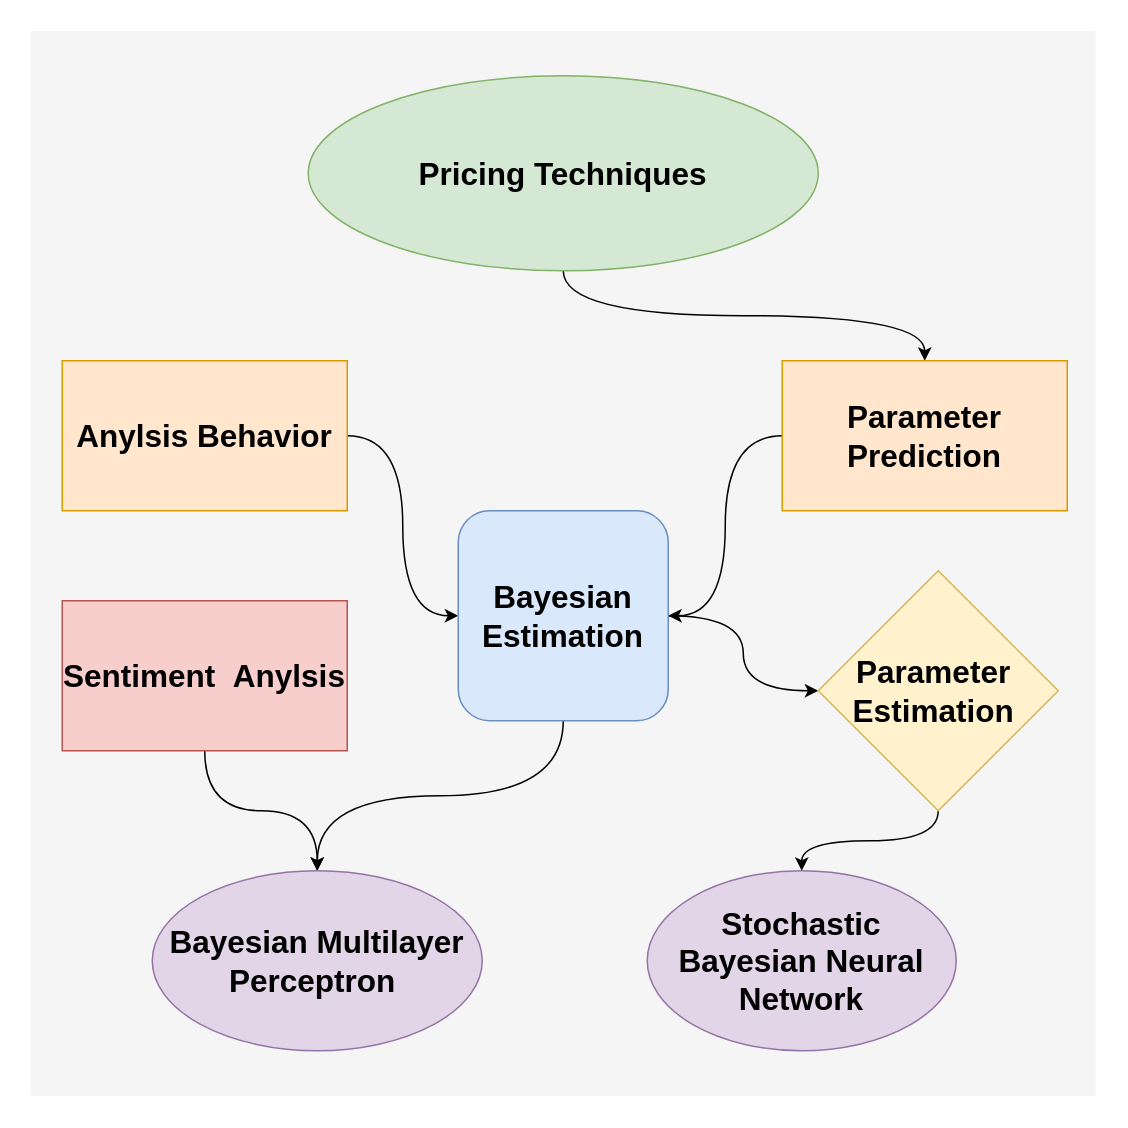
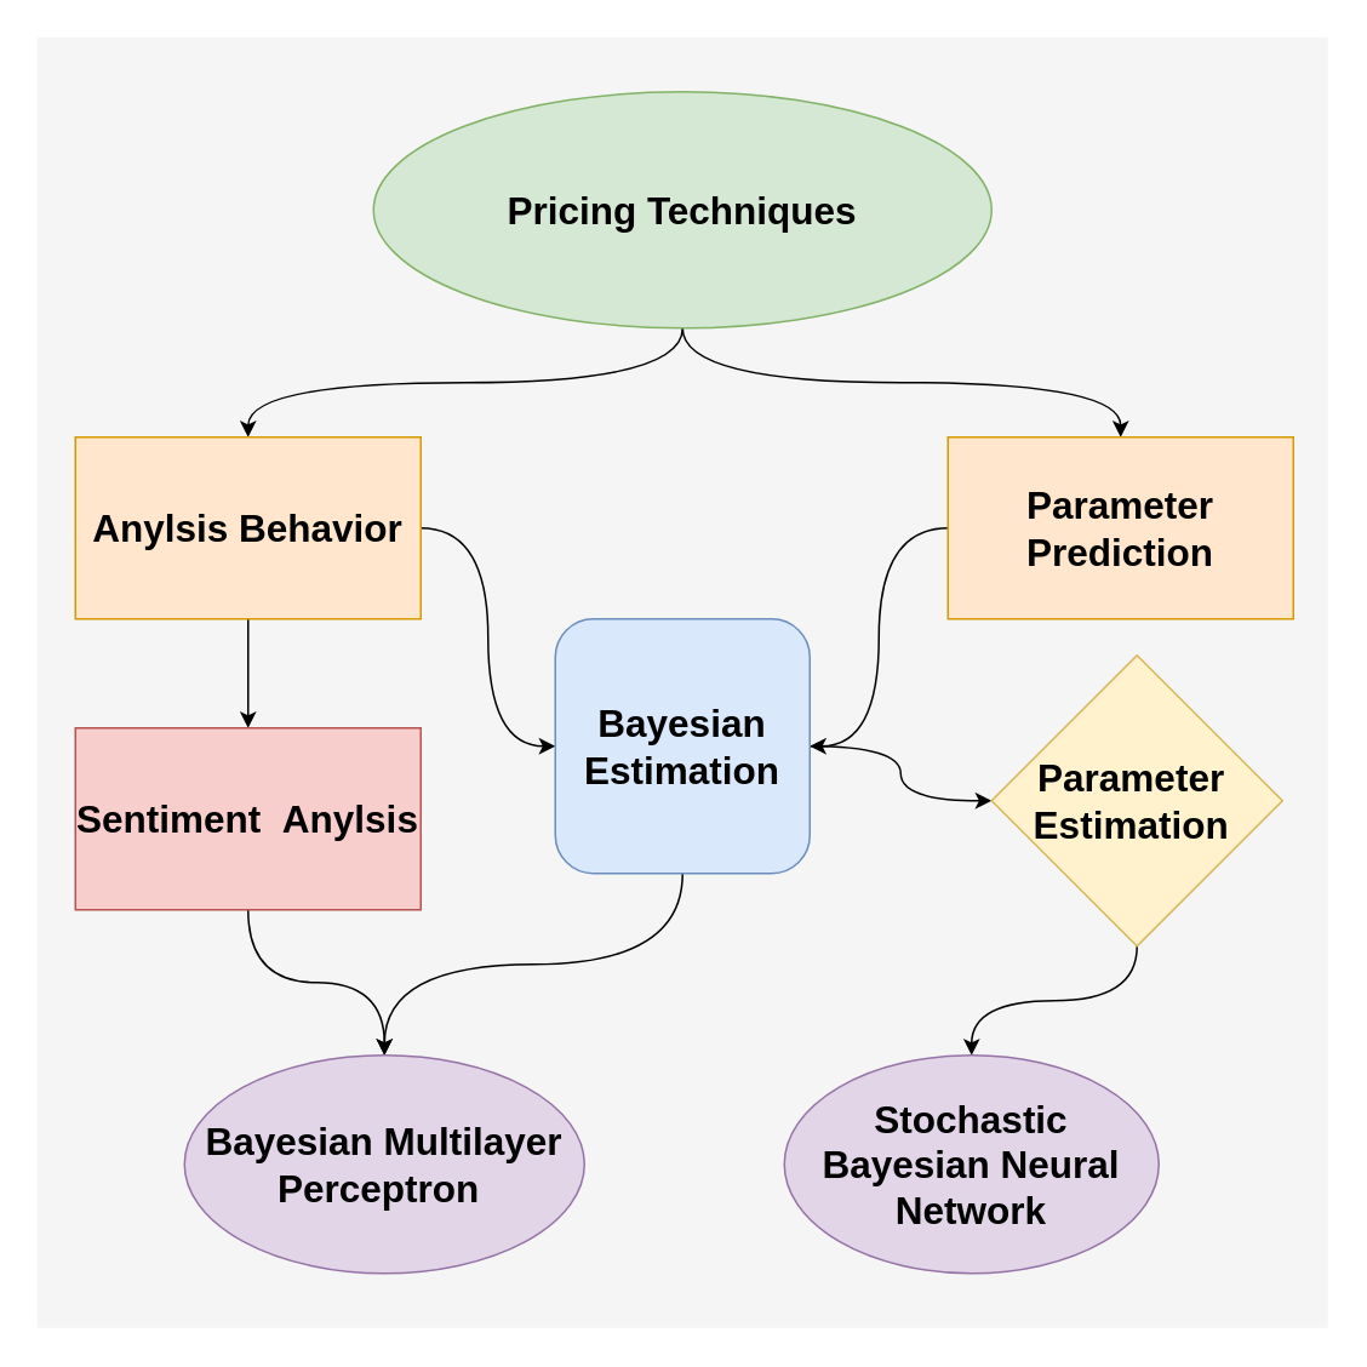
  <mxCell id="0" />
  <mxCell id="1" parent="0" />
  <mxCell id="2" value="" style="whiteSpace=wrap;html=1;aspect=fixed;fontSize=21;fillColor=#F5F5F5;fontColor=#333333;strokeColor=none;" parent="1" vertex="1"><mxGeometry x="20" y="20" width="710" height="710" as="geometry" /></mxCell>
+ <mxCell id="3" value="" style="edgeStyle=orthogonalEdgeStyle;orthogonalLoop=1;jettySize=auto;html=1;fontSize=21;curved=1;" parent="1" source="5" target="8" edge="1"><mxGeometry relative="1" as="geometry" /></mxCell>
  <mxCell id="4" style="edgeStyle=orthogonalEdgeStyle;curved=1;orthogonalLoop=1;jettySize=auto;html=1;exitX=0.5;exitY=1;exitDx=0;exitDy=0;fontSize=21;" parent="1" source="5" target="10" edge="1"><mxGeometry relative="1" as="geometry" /></mxCell>
  <mxCell id="5" value="Pricing Techniques" style="ellipse;whiteSpace=wrap;html=1;fontSize=21;fontStyle=1;fillColor=#D5E8D4;strokeColor=#82b366;gradientColor=none;" parent="1" vertex="1"><mxGeometry x="205" y="50" width="340" height="130" as="geometry" /></mxCell>
  <mxCell id="6" style="edgeStyle=orthogonalEdgeStyle;curved=1;orthogonalLoop=1;jettySize=auto;html=1;fontSize=21;" parent="1" source="8" target="13" edge="1"><mxGeometry relative="1" as="geometry" /></mxCell>
+ <mxCell id="7" style="edgeStyle=orthogonalEdgeStyle;curved=1;orthogonalLoop=1;jettySize=auto;html=1;fontSize=21;" parent="1" source="8" target="15" edge="1"><mxGeometry relative="1" as="geometry" /></mxCell>
  <mxCell id="8" value="Anylsis Behavior" style="whiteSpace=wrap;html=1;fontSize=21;fillColor=#ffe6cc;strokeColor=#d79b00;fontStyle=1;" parent="1" vertex="1"><mxGeometry x="41" y="240" width="190" height="100" as="geometry" /></mxCell>
  <mxCell id="9" style="edgeStyle=orthogonalEdgeStyle;curved=1;orthogonalLoop=1;jettySize=auto;html=1;entryX=1;entryY=0.5;entryDx=0;entryDy=0;fontSize=21;" parent="1" source="10" target="13" edge="1"><mxGeometry relative="1" as="geometry" /></mxCell>
  <mxCell id="10" value="Parameter Prediction" style="whiteSpace=wrap;html=1;fontSize=21;fillColor=#ffe6cc;strokeColor=#d79b00;fontStyle=1;" parent="1" vertex="1"><mxGeometry x="521" y="240" width="190" height="100" as="geometry" /></mxCell>
  <mxCell id="11" style="edgeStyle=orthogonalEdgeStyle;curved=1;orthogonalLoop=1;jettySize=auto;html=1;entryX=0.5;entryY=0;entryDx=0;entryDy=0;fontSize=21;" parent="1" source="13" target="16" edge="1"><mxGeometry relative="1" as="geometry" /></mxCell>
  <mxCell id="12" value="" style="edgeStyle=orthogonalEdgeStyle;curved=1;orthogonalLoop=1;jettySize=auto;html=1;fontSize=21;" parent="1" source="13" target="18" edge="1"><mxGeometry relative="1" as="geometry" /></mxCell>
  <mxCell id="13" value="Bayesian Estimation" style="whiteSpace=wrap;html=1;aspect=fixed;fontSize=21;fillColor=#dae8fc;strokeColor=#6c8ebf;fontStyle=1;rounded=1;" parent="1" vertex="1"><mxGeometry x="305" y="340" width="140" height="140" as="geometry" /></mxCell>
  <mxCell id="14" value="" style="edgeStyle=orthogonalEdgeStyle;curved=1;orthogonalLoop=1;jettySize=auto;html=1;fontSize=21;" parent="1" source="15" target="16" edge="1"><mxGeometry relative="1" as="geometry" /></mxCell>
  <mxCell id="15" value="Sentiment &amp;nbsp;Anylsis" style="whiteSpace=wrap;html=1;fontSize=21;fillColor=#f8cecc;strokeColor=#b85450;fontStyle=1;" parent="1" vertex="1"><mxGeometry x="41" y="400" width="190" height="100" as="geometry" /></mxCell>
  <mxCell id="16" value="Bayesian Multilayer Perceptron&amp;nbsp;" style="ellipse;whiteSpace=wrap;html=1;fontSize=21;fillColor=#e1d5e7;strokeColor=#9673a6;fontStyle=1;" parent="1" vertex="1"><mxGeometry x="101" y="580" width="220" height="120" as="geometry" /></mxCell>
  <mxCell id="17" value="" style="edgeStyle=orthogonalEdgeStyle;curved=1;orthogonalLoop=1;jettySize=auto;html=1;fontSize=21;" parent="1" source="18" target="19" edge="1"><mxGeometry relative="1" as="geometry" /></mxCell>
- <mxCell id="18" value="Parameter&amp;nbsp;&lt;br&gt;Estimation&amp;nbsp;" style="rhombus;whiteSpace=wrap;html=1;fontSize=21;fillColor=#fff2cc;strokeColor=#d6b656;fontStyle=1;" parent="1" vertex="1"><mxGeometry x="545" y="380" width="160" height="160" as="geometry" /></mxCell>
+ <mxCell id="18" value="Parameter&amp;nbsp;&lt;br&gt;Estimation&amp;nbsp;" style="rhombus;whiteSpace=wrap;html=1;fontSize=21;fillColor=#fff2cc;strokeColor=#d6b656;fontStyle=1;" parent="1" vertex="1"><mxGeometry x="545" y="360" width="160" height="160" as="geometry" /></mxCell>
  <mxCell id="19" value="Stochastic Bayesian Neural Network" style="ellipse;whiteSpace=wrap;html=1;fontSize=21;fillColor=#e1d5e7;strokeColor=#9673a6;fontStyle=1;" parent="1" vertex="1"><mxGeometry x="431" y="580" width="206" height="120" as="geometry" /></mxCell>
